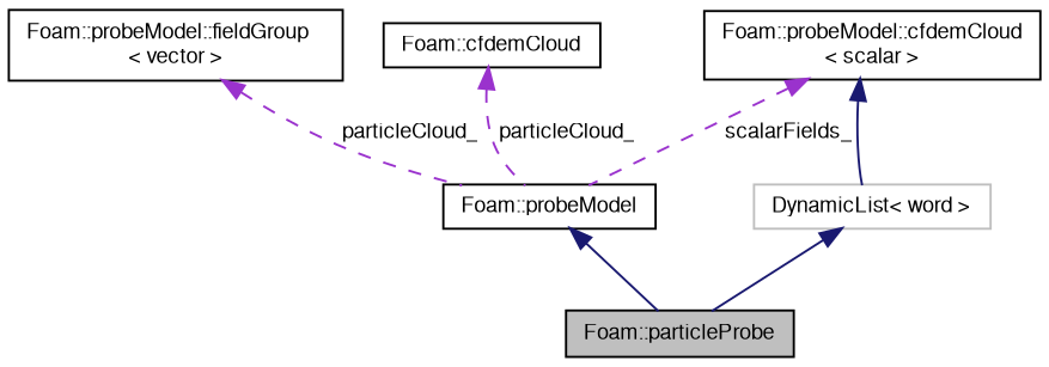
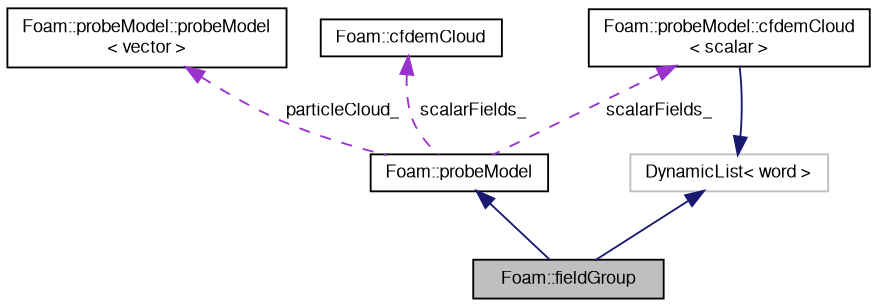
  digraph {
    rankdir=TB
    node [color=black fillcolor=white fontname=FreeSans fontsize=10 shape=record style=filled]
    edge [color=midnightblue dir=back fontname=FreeSans fontsize=10 labelfontname=FreeSans labelfontsize=10 style=solid]
-   n1 [fillcolor=grey75 fontcolor=black height=0.2 label="Foam::particleProbe" width=0.4]
+   n1 [fillcolor=grey75 fontcolor=black height=0.2 label="Foam::fieldGroup" width=0.4]
    n2 [height=0.2 label="Foam::probeModel" width=0.4]
-   n3 [height=0.2 label="Foam::probeModel::fieldGroup\l\< vector \>" width=0.4]
+   n3 [height=0.2 label="Foam::probeModel::probeModel\l\< vector \>" width=0.4]
    n4 [color=grey75 height=0.2 label="DynamicList\< word \>" width=0.4]
    n5 [height=0.2 label="Foam::probeModel::cfdemCloud\l\< scalar \>" width=0.4]
    n6 [height=0.2 label="Foam::cfdemCloud" width=0.4]
    n2 -> n1
    n3 -> n2 [color=darkorchid3 label=" particleCloud_" style=dashed]
    n4 -> n1
-   n5 -> n4
+   n4 -> n5
    n5 -> n2 [color=darkorchid3 label=" scalarFields_" style=dashed]
-   n6 -> n2 [color=darkorchid3 label=" particleCloud_" style=dashed]
+   n6 -> n2 [color=darkorchid3 label=" scalarFields_" style=dashed]
  }
